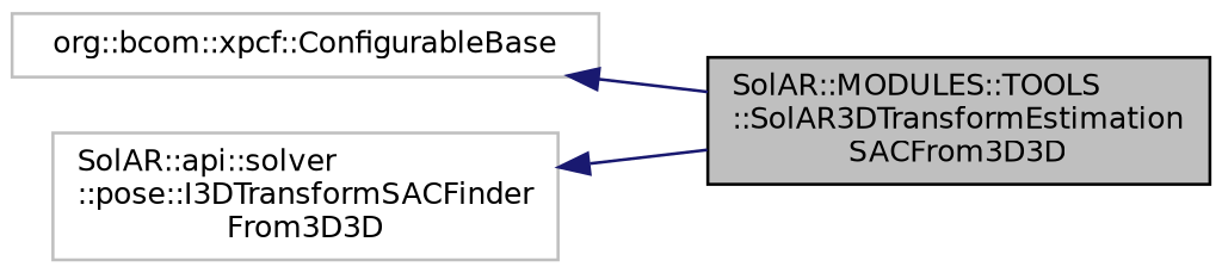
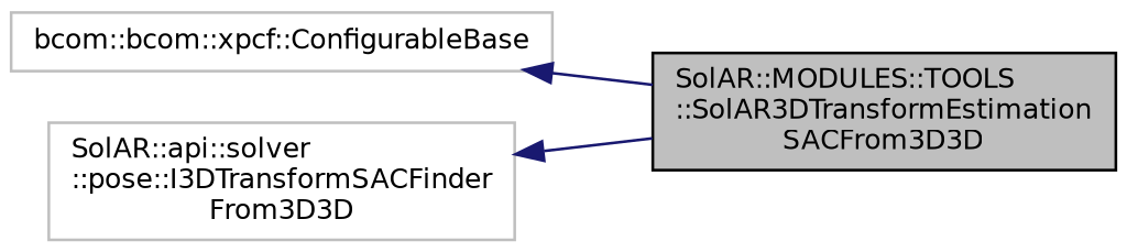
  digraph {
    rankdir=LR
    node [color=grey75 fillcolor=white fontname=Helvetica fontsize=10 shape=record style=filled]
    edge [color=midnightblue dir=back fontname=Helvetica fontsize=10 labelfontname=Helvetica labelfontsize=10 style=solid]
    n1 [color=black fillcolor=grey75 fontcolor=black height=0.2 label="SolAR::MODULES::TOOLS\l::SolAR3DTransformEstimation\lSACFrom3D3D" width=0.4]
-   n2 [height=0.2 label="org::bcom::xpcf::ConfigurableBase" width=0.4]
+   n2 [height=0.2 label="bcom::bcom::xpcf::ConfigurableBase" width=0.4]
    n3 [height=0.2 label="SolAR::api::solver\l::pose::I3DTransformSACFinder\lFrom3D3D" width=0.4]
    n2 -> n1
    n3 -> n1
  }
